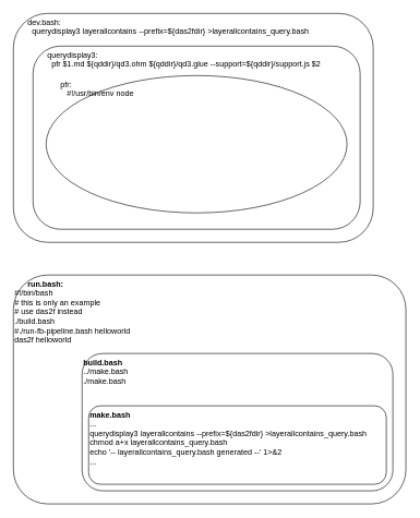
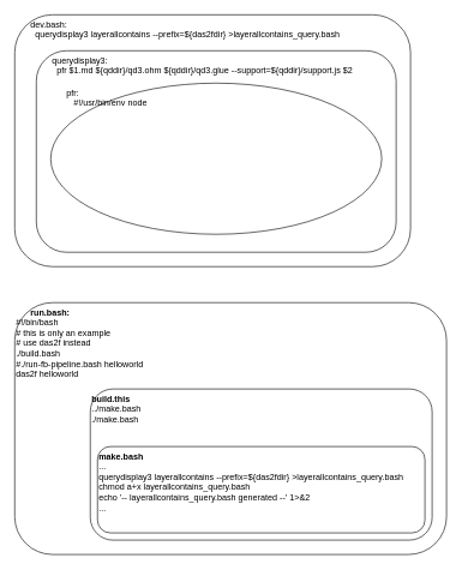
  <mxCell id="0" />
  <mxCell id="1" parent="0" />
  <mxCell id="2" value="&amp;nbsp; &amp;nbsp; &amp;nbsp; dev.bash:&lt;br&gt;&amp;nbsp; &amp;nbsp; &amp;nbsp; &amp;nbsp;&amp;nbsp;&lt;span&gt;querydisplay3 layerallcontains --prefix=${das2fdir} &amp;gt;layerallcontains_query.bash&lt;br&gt;&lt;br&gt;&lt;/span&gt;" style="rounded=1;whiteSpace=wrap;html=1;verticalAlign=top;align=left;" vertex="1" parent="1"><mxGeometry x="20" y="20" width="550" height="350" as="geometry" /></mxCell>
  <mxCell id="3" value="&lt;div&gt;&amp;nbsp; &amp;nbsp; &amp;nbsp; querydisplay3:&lt;/div&gt;&lt;div&gt;&amp;nbsp; &amp;nbsp; &amp;nbsp; &amp;nbsp; pfr $1.md ${qddir}/qd3.ohm ${qddir}/qd3.glue --support=${qddir}/support.js $2&lt;/div&gt;&lt;div&gt;&lt;br&gt;&lt;/div&gt;" style="rounded=1;whiteSpace=wrap;html=1;verticalAlign=top;align=left;" vertex="1" parent="1"><mxGeometry x="50" y="70" width="500" height="280" as="geometry" /></mxCell>
  <mxCell id="4" value="&amp;nbsp; &amp;nbsp; &amp;nbsp; pfr:&lt;br&gt;&amp;nbsp; &amp;nbsp; &amp;nbsp; &amp;nbsp; &amp;nbsp;&lt;span&gt;#!/usr/bin/env node&lt;/span&gt;" style="ellipse;whiteSpace=wrap;html=1;verticalAlign=top;align=left;" vertex="1" parent="1"><mxGeometry x="70" y="115" width="460" height="210" as="geometry" /></mxCell>
  <mxCell id="5" value="&lt;b&gt;&amp;nbsp; &amp;nbsp; &amp;nbsp; run.bash:&lt;br&gt;&lt;/b&gt;&lt;span&gt;#!/bin/bash&lt;/span&gt;&lt;span&gt;&lt;div&gt;# this is only an example&lt;/div&gt;&lt;div&gt;# use das2f instead&lt;/div&gt;&lt;div&gt;./build.bash&lt;/div&gt;&lt;div&gt;#./run-fb-pipeline.bash helloworld&lt;/div&gt;&lt;div&gt;das2f helloworld&lt;/div&gt;&lt;div&gt;&lt;br&gt;&lt;/div&gt;&lt;/span&gt;" style="rounded=1;whiteSpace=wrap;html=1;verticalAlign=top;align=left;" vertex="1" parent="1"><mxGeometry x="20" y="420" width="600" height="350" as="geometry" /></mxCell>
- <mxCell id="6" value="&lt;b&gt;build.bash&lt;br&gt;&lt;/b&gt;&lt;div&gt;../make.bash&lt;/div&gt;&lt;div&gt;./make.bash&lt;/div&gt;" style="rounded=1;whiteSpace=wrap;html=1;align=left;verticalAlign=top;" vertex="1" parent="1"><mxGeometry x="125" y="540" width="475" height="210" as="geometry" /></mxCell>
+ <mxCell id="6" value="&lt;b&gt;build.this&lt;br&gt;&lt;/b&gt;&lt;div&gt;../make.bash&lt;/div&gt;&lt;div&gt;./make.bash&lt;/div&gt;" style="rounded=1;whiteSpace=wrap;html=1;align=left;verticalAlign=top;" vertex="1" parent="1"><mxGeometry x="125" y="540" width="475" height="210" as="geometry" /></mxCell>
  <mxCell id="7" value="&lt;b&gt;make.bash&lt;br&gt;&lt;/b&gt;&lt;div&gt;...&lt;/div&gt;&lt;div&gt;&lt;div&gt;querydisplay3 layerallcontains --prefix=${das2fdir} &amp;gt;layerallcontains_query.bash&lt;/div&gt;&lt;div&gt;chmod a+x layerallcontains_query.bash&lt;/div&gt;&lt;div&gt;echo '-- layerallcontains_query.bash generated --' 1&amp;gt;&amp;amp;2&lt;/div&gt;&lt;/div&gt;&lt;div&gt;...&lt;/div&gt;" style="rounded=1;whiteSpace=wrap;html=1;align=left;verticalAlign=top;" vertex="1" parent="1"><mxGeometry x="135" y="620" width="455" height="120" as="geometry" /></mxCell>
